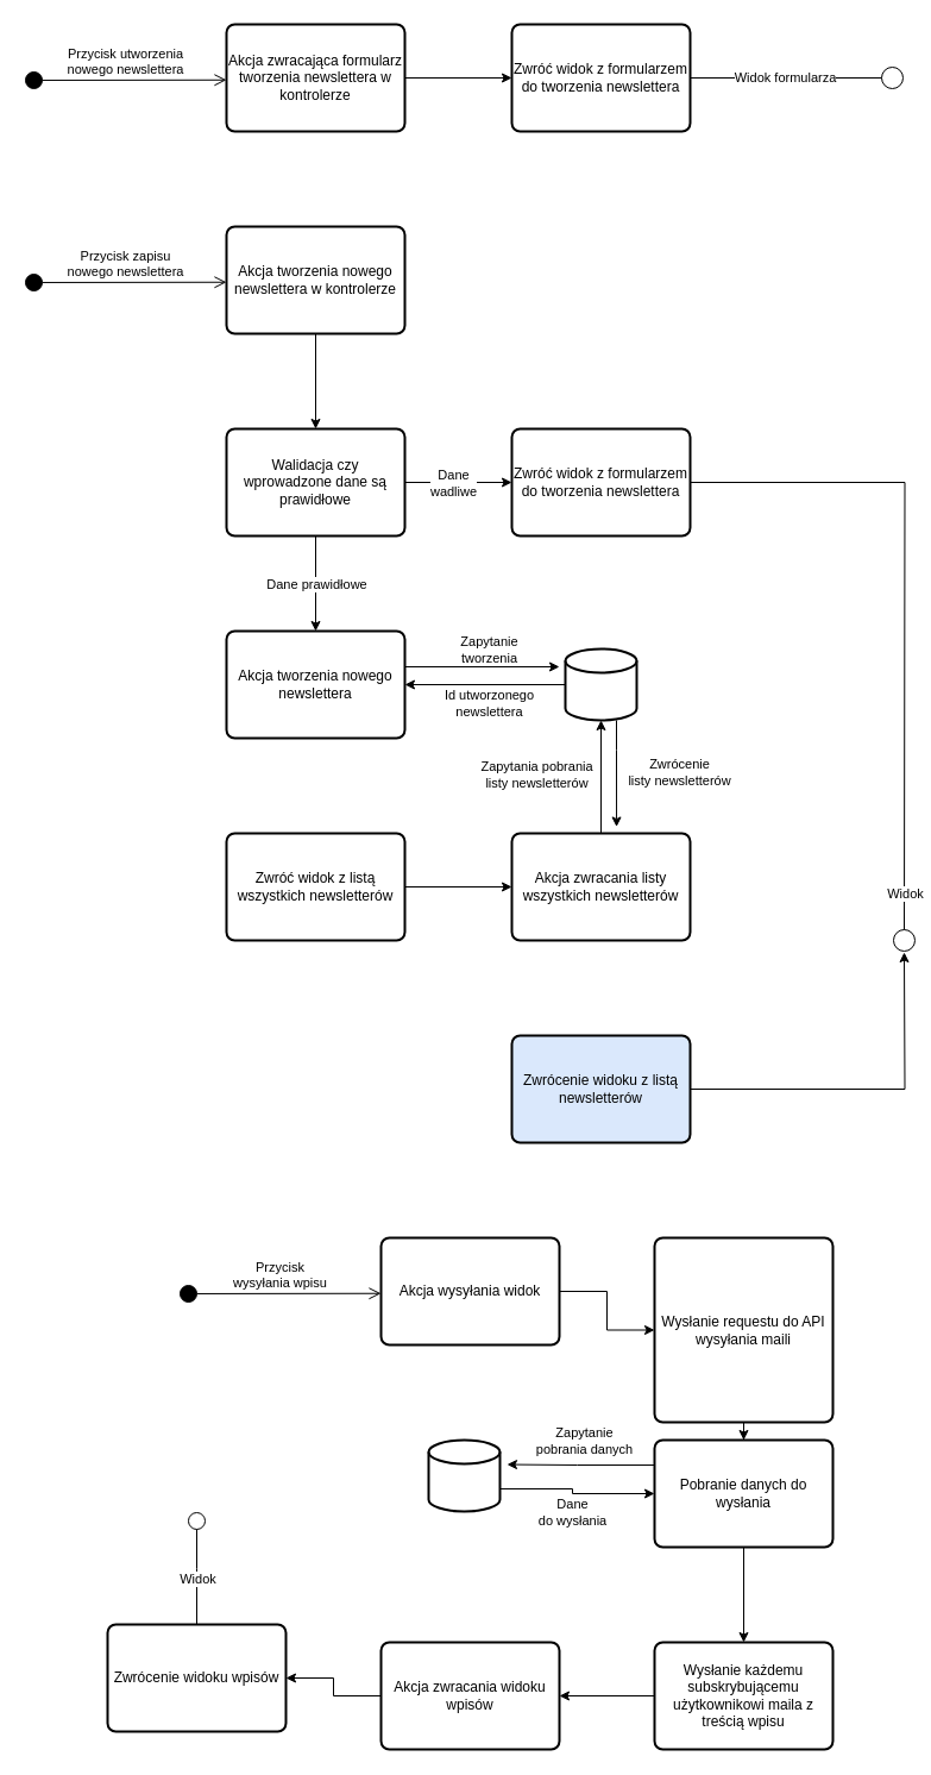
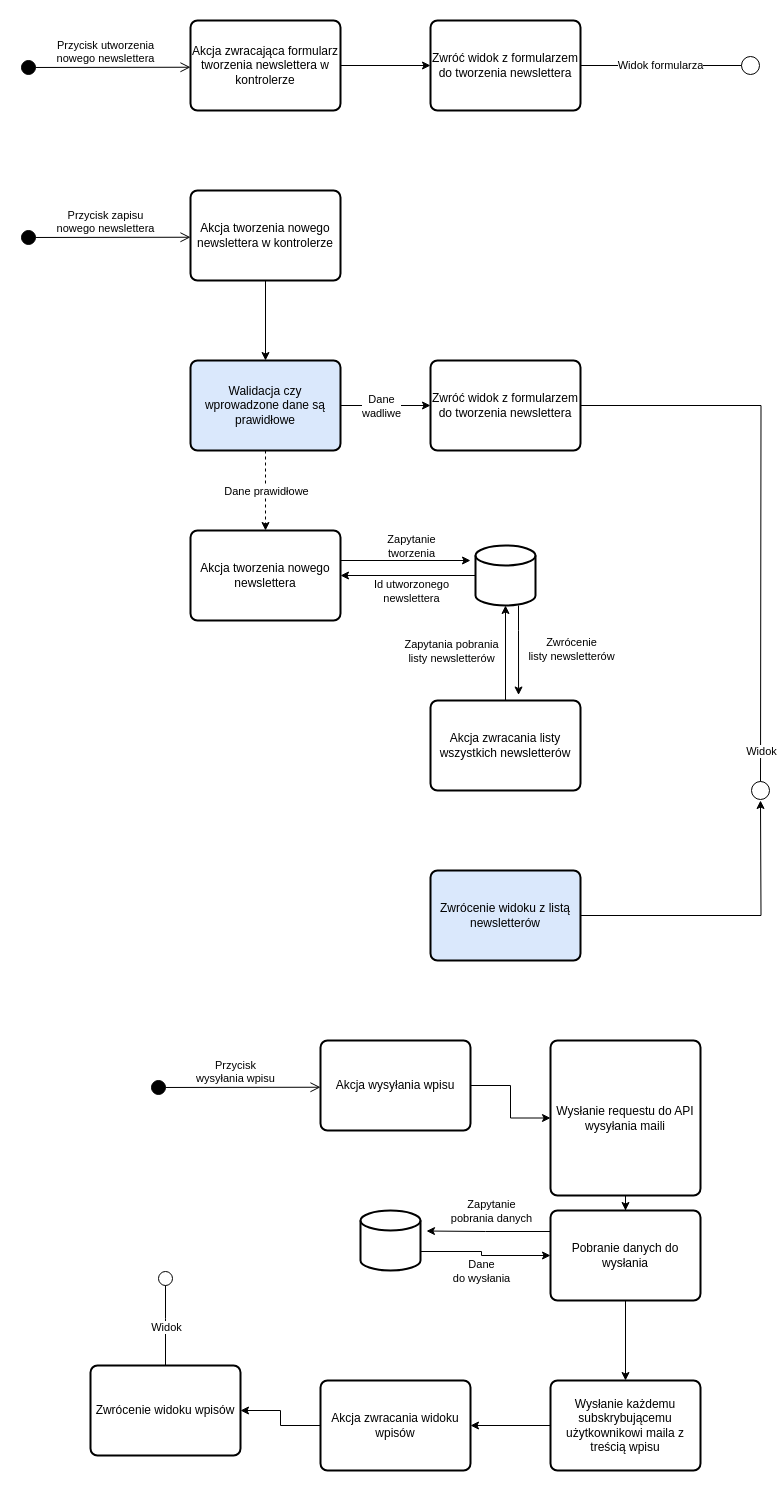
  <mxCell id="0" />
  <mxCell id="1" parent="0" />
  <mxCell id="2" value="Przycisk utworzenia&lt;br&gt;nowego newslettera" style="html=1;verticalAlign=bottom;startArrow=circle;startFill=1;endArrow=open;startSize=6;endSize=8;elbow=vertical;rounded=0;" edge="1" parent="1"><mxGeometry width="80" relative="1" as="geometry"><mxPoint x="20" y="67" as="sourcePoint" /><mxPoint x="190" y="66.739" as="targetPoint" /><mxPoint as="offset" /></mxGeometry></mxCell>
  <mxCell id="3" value="" style="edgeStyle=orthogonalEdgeStyle;rounded=0;orthogonalLoop=1;jettySize=auto;html=1;" edge="1" parent="1" source="4" target="7"><mxGeometry relative="1" as="geometry" /></mxCell>
  <mxCell id="4" value="Akcja zwracająca formularz tworzenia newslettera w kontrolerze" style="rounded=1;whiteSpace=wrap;html=1;absoluteArcSize=1;arcSize=14;strokeWidth=2;" vertex="1" parent="1"><mxGeometry x="190" y="20" width="150" height="90" as="geometry" /></mxCell>
  <mxCell id="5" style="edgeStyle=orthogonalEdgeStyle;rounded=0;orthogonalLoop=1;jettySize=auto;html=1;endArrow=oval;endFill=0;endSize=18;" edge="1" parent="1" source="7"><mxGeometry relative="1" as="geometry"><mxPoint x="750" y="65" as="targetPoint" /></mxGeometry></mxCell>
  <mxCell id="6" value="Widok formularza" style="edgeLabel;html=1;align=center;verticalAlign=middle;resizable=0;points=[];" vertex="1" connectable="0" parent="5"><mxGeometry x="-0.12" y="-4" relative="1" as="geometry"><mxPoint x="4" y="-5" as="offset" /></mxGeometry></mxCell>
  <mxCell id="7" value="Zwróć widok z formularzem do tworzenia newslettera" style="rounded=1;whiteSpace=wrap;html=1;absoluteArcSize=1;arcSize=14;strokeWidth=2;" vertex="1" parent="1"><mxGeometry x="430" y="20" width="150" height="90" as="geometry" /></mxCell>
  <mxCell id="8" value="Przycisk zapisu &lt;br&gt;nowego newslettera" style="html=1;verticalAlign=bottom;startArrow=circle;startFill=1;endArrow=open;startSize=6;endSize=8;elbow=vertical;rounded=0;" edge="1" parent="1"><mxGeometry width="80" relative="1" as="geometry"><mxPoint x="20" y="237" as="sourcePoint" /><mxPoint x="190" y="236.739" as="targetPoint" /><mxPoint as="offset" /></mxGeometry></mxCell>
  <mxCell id="9" value="" style="edgeStyle=orthogonalEdgeStyle;rounded=0;orthogonalLoop=1;jettySize=auto;html=1;" edge="1" parent="1" source="10" target="18"><mxGeometry relative="1" as="geometry" /></mxCell>
  <mxCell id="10" value="Akcja tworzenia nowego newslettera w kontrolerze" style="rounded=1;whiteSpace=wrap;html=1;absoluteArcSize=1;arcSize=14;strokeWidth=2;" vertex="1" parent="1"><mxGeometry x="190" y="190" width="150" height="90" as="geometry" /></mxCell>
  <mxCell id="11" style="edgeStyle=orthogonalEdgeStyle;rounded=0;orthogonalLoop=1;jettySize=auto;html=1;endArrow=oval;endFill=0;endSize=18;" edge="1" parent="1" source="13"><mxGeometry relative="1" as="geometry"><mxPoint x="760" y="790" as="targetPoint" /></mxGeometry></mxCell>
  <mxCell id="12" value="Widok" style="edgeLabel;html=1;align=center;verticalAlign=middle;resizable=0;points=[];" vertex="1" connectable="0" parent="11"><mxGeometry x="-0.12" y="-4" relative="1" as="geometry"><mxPoint x="4" y="277" as="offset" /></mxGeometry></mxCell>
  <mxCell id="13" value="Zwróć widok z formularzem do tworzenia newslettera" style="rounded=1;whiteSpace=wrap;html=1;absoluteArcSize=1;arcSize=14;strokeWidth=2;" vertex="1" parent="1"><mxGeometry x="430" y="360" width="150" height="90" as="geometry" /></mxCell>
  <mxCell id="14" style="edgeStyle=orthogonalEdgeStyle;rounded=0;orthogonalLoop=1;jettySize=auto;html=1;entryX=0;entryY=0.5;entryDx=0;entryDy=0;" edge="1" parent="1" source="18" target="13"><mxGeometry relative="1" as="geometry" /></mxCell>
  <mxCell id="15" value="Dane&lt;br&gt;wadliwe" style="edgeLabel;html=1;align=center;verticalAlign=middle;resizable=0;points=[];" vertex="1" connectable="0" parent="14"><mxGeometry x="0.111" y="-2" relative="1" as="geometry"><mxPoint x="-10" y="-2" as="offset" /></mxGeometry></mxCell>
- <mxCell id="16" value="" style="edgeStyle=orthogonalEdgeStyle;rounded=0;orthogonalLoop=1;jettySize=auto;html=1;" edge="1" parent="1" source="18" target="21"><mxGeometry relative="1" as="geometry" /></mxCell>
+ <mxCell id="16" value="" style="edgeStyle=orthogonalEdgeStyle;rounded=0;orthogonalLoop=1;jettySize=auto;html=1;dashed=1;" edge="1" parent="1" source="18" target="21"><mxGeometry relative="1" as="geometry" /></mxCell>
  <mxCell id="17" value="Dane prawidłowe" style="edgeLabel;html=1;align=center;verticalAlign=middle;resizable=0;points=[];" vertex="1" connectable="0" parent="16"><mxGeometry x="-0.3" y="-4" relative="1" as="geometry"><mxPoint x="4" y="12" as="offset" /></mxGeometry></mxCell>
- <mxCell id="18" value="Walidacja czy wprowadzone dane są prawidłowe" style="rounded=1;whiteSpace=wrap;html=1;absoluteArcSize=1;arcSize=14;strokeWidth=2;" vertex="1" parent="1"><mxGeometry x="190" y="360" width="150" height="90" as="geometry" /></mxCell>
+ <mxCell id="18" value="Walidacja czy wprowadzone dane są prawidłowe" style="rounded=1;whiteSpace=wrap;html=1;absoluteArcSize=1;arcSize=14;strokeWidth=2;fillColor=#dae8fc;" vertex="1" parent="1"><mxGeometry x="190" y="360" width="150" height="90" as="geometry" /></mxCell>
  <mxCell id="19" style="edgeStyle=orthogonalEdgeStyle;rounded=0;orthogonalLoop=1;jettySize=auto;html=1;" edge="1" parent="1"><mxGeometry relative="1" as="geometry"><mxPoint x="340" y="560" as="sourcePoint" /><mxPoint x="470" y="560" as="targetPoint" /></mxGeometry></mxCell>
  <mxCell id="20" value="Zapytanie&lt;br&gt;tworzenia" style="edgeLabel;html=1;align=center;verticalAlign=middle;resizable=0;points=[];" vertex="1" connectable="0" parent="19"><mxGeometry x="0.262" relative="1" as="geometry"><mxPoint x="-12" y="-15" as="offset" /></mxGeometry></mxCell>
  <mxCell id="21" value="Akcja tworzenia nowego newslettera" style="rounded=1;whiteSpace=wrap;html=1;absoluteArcSize=1;arcSize=14;strokeWidth=2;" vertex="1" parent="1"><mxGeometry x="190" y="530" width="150" height="90" as="geometry" /></mxCell>
  <mxCell id="22" style="edgeStyle=orthogonalEdgeStyle;rounded=0;orthogonalLoop=1;jettySize=auto;html=1;" edge="1" parent="1" source="26" target="21"><mxGeometry relative="1" as="geometry" /></mxCell>
  <mxCell id="23" value="Id utworzonego&lt;br&gt;newslettera" style="edgeLabel;html=1;align=center;verticalAlign=middle;resizable=0;points=[];" vertex="1" connectable="0" parent="22"><mxGeometry x="-0.333" y="2" relative="1" as="geometry"><mxPoint x="-20" y="13" as="offset" /></mxGeometry></mxCell>
  <mxCell id="24" style="edgeStyle=orthogonalEdgeStyle;rounded=0;orthogonalLoop=1;jettySize=auto;html=1;entryX=0.587;entryY=-0.061;entryDx=0;entryDy=0;entryPerimeter=0;" edge="1" parent="1" source="26" target="31"><mxGeometry relative="1" as="geometry"><Array as="points"><mxPoint x="518" y="630" /><mxPoint x="518" y="630" /></Array></mxGeometry></mxCell>
  <mxCell id="25" value="Zwrócenie &lt;br&gt;listy newsletterów" style="edgeLabel;html=1;align=center;verticalAlign=middle;resizable=0;points=[];" vertex="1" connectable="0" parent="24"><mxGeometry x="-0.028" y="1" relative="1" as="geometry"><mxPoint x="51" as="offset" /></mxGeometry></mxCell>
  <mxCell id="26" value="" style="strokeWidth=2;html=1;shape=mxgraph.flowchart.database;whiteSpace=wrap;" vertex="1" parent="1"><mxGeometry x="475" y="545" width="60" height="60" as="geometry" /></mxCell>
- <mxCell id="27" value="" style="edgeStyle=orthogonalEdgeStyle;rounded=0;orthogonalLoop=1;jettySize=auto;html=1;" edge="1" parent="1" source="28" target="31"><mxGeometry relative="1" as="geometry" /></mxCell>
- <mxCell id="28" value="Zwróć widok z listą wszystkich newsletterów" style="rounded=1;whiteSpace=wrap;html=1;absoluteArcSize=1;arcSize=14;strokeWidth=2;" vertex="1" parent="1"><mxGeometry x="190" y="700" width="150" height="90" as="geometry" /></mxCell>
  <mxCell id="29" style="edgeStyle=orthogonalEdgeStyle;rounded=0;orthogonalLoop=1;jettySize=auto;html=1;entryX=0.5;entryY=1;entryDx=0;entryDy=0;entryPerimeter=0;" edge="1" parent="1" source="31" target="26"><mxGeometry relative="1" as="geometry" /></mxCell>
  <mxCell id="30" value="Zapytania pobrania&lt;br&gt;listy newsletterów" style="edgeLabel;html=1;align=center;verticalAlign=middle;resizable=0;points=[];" vertex="1" connectable="0" parent="29"><mxGeometry x="0.168" y="2" relative="1" as="geometry"><mxPoint x="-53" y="5" as="offset" /></mxGeometry></mxCell>
  <mxCell id="31" value="Akcja zwracania listy wszystkich newsletterów" style="rounded=1;whiteSpace=wrap;html=1;absoluteArcSize=1;arcSize=14;strokeWidth=2;" vertex="1" parent="1"><mxGeometry x="430" y="700" width="150" height="90" as="geometry" /></mxCell>
  <mxCell id="32" style="edgeStyle=orthogonalEdgeStyle;rounded=0;orthogonalLoop=1;jettySize=auto;html=1;" edge="1" parent="1" source="33"><mxGeometry relative="1" as="geometry"><mxPoint x="760" y="800" as="targetPoint" /></mxGeometry></mxCell>
  <mxCell id="33" value="Zwrócenie widoku z listą newsletterów" style="rounded=1;whiteSpace=wrap;html=1;absoluteArcSize=1;arcSize=14;strokeWidth=2;fillColor=#dae8fc;" vertex="1" parent="1"><mxGeometry x="430" y="870" width="150" height="90" as="geometry" /></mxCell>
  <mxCell id="34" value="Przycisk &lt;br&gt;wysyłania wpisu" style="html=1;verticalAlign=bottom;startArrow=circle;startFill=1;endArrow=open;startSize=6;endSize=8;elbow=vertical;rounded=0;" edge="1" parent="1"><mxGeometry width="80" relative="1" as="geometry"><mxPoint x="150" y="1087" as="sourcePoint" /><mxPoint x="320" y="1086.739" as="targetPoint" /><mxPoint as="offset" /></mxGeometry></mxCell>
  <mxCell id="35" value="" style="edgeStyle=orthogonalEdgeStyle;rounded=0;orthogonalLoop=1;jettySize=auto;html=1;" edge="1" parent="1" source="36" target="38"><mxGeometry relative="1" as="geometry" /></mxCell>
- <mxCell id="36" value="Akcja wysyłania widok" style="rounded=1;whiteSpace=wrap;html=1;absoluteArcSize=1;arcSize=14;strokeWidth=2;" vertex="1" parent="1"><mxGeometry x="320" y="1040" width="150" height="90" as="geometry" /></mxCell>
+ <mxCell id="36" value="Akcja wysyłania wpisu" style="rounded=1;whiteSpace=wrap;html=1;absoluteArcSize=1;arcSize=14;strokeWidth=2;" vertex="1" parent="1"><mxGeometry x="320" y="1040" width="150" height="90" as="geometry" /></mxCell>
  <mxCell id="37" value="" style="edgeStyle=orthogonalEdgeStyle;rounded=0;orthogonalLoop=1;jettySize=auto;html=1;" edge="1" parent="1" source="38" target="42"><mxGeometry relative="1" as="geometry" /></mxCell>
  <mxCell id="38" value="Wysłanie requestu do API&lt;br&gt;wysyłania maili" style="rounded=1;whiteSpace=wrap;html=1;absoluteArcSize=1;arcSize=14;strokeWidth=2;" vertex="1" parent="1"><mxGeometry x="550" y="1040" width="150" height="155" as="geometry" /></mxCell>
  <mxCell id="39" style="edgeStyle=orthogonalEdgeStyle;rounded=0;orthogonalLoop=1;jettySize=auto;html=1;entryX=1.1;entryY=0.342;entryDx=0;entryDy=0;entryPerimeter=0;" edge="1" parent="1" source="42" target="45"><mxGeometry relative="1" as="geometry"><Array as="points"><mxPoint x="485" y="1231" /><mxPoint x="485" y="1231" /></Array></mxGeometry></mxCell>
  <mxCell id="40" value="Zapytanie&lt;br&gt;pobrania danych" style="edgeLabel;html=1;align=center;verticalAlign=middle;resizable=0;points=[];" vertex="1" connectable="0" parent="39"><mxGeometry x="-0.21" y="-4" relative="1" as="geometry"><mxPoint x="-11" y="-17" as="offset" /></mxGeometry></mxCell>
  <mxCell id="41" value="" style="edgeStyle=orthogonalEdgeStyle;rounded=0;orthogonalLoop=1;jettySize=auto;html=1;" edge="1" parent="1" source="42" target="47"><mxGeometry relative="1" as="geometry" /></mxCell>
  <mxCell id="42" value="Pobranie danych do wysłania" style="rounded=1;whiteSpace=wrap;html=1;absoluteArcSize=1;arcSize=14;strokeWidth=2;" vertex="1" parent="1"><mxGeometry x="550" y="1210" width="150" height="90" as="geometry" /></mxCell>
  <mxCell id="43" style="edgeStyle=orthogonalEdgeStyle;rounded=0;orthogonalLoop=1;jettySize=auto;html=1;entryX=0;entryY=0.5;entryDx=0;entryDy=0;" edge="1" parent="1" target="42"><mxGeometry relative="1" as="geometry"><mxPoint x="410" y="1250" as="sourcePoint" /><mxPoint x="540" y="1287.5" as="targetPoint" /><Array as="points"><mxPoint x="410" y="1251" /><mxPoint x="481" y="1251" /><mxPoint x="481" y="1255" /></Array></mxGeometry></mxCell>
  <mxCell id="44" value="Dane &lt;br&gt;do wysłania" style="edgeLabel;html=1;align=center;verticalAlign=middle;resizable=0;points=[];" vertex="1" connectable="0" parent="43"><mxGeometry x="0.269" y="1" relative="1" as="geometry"><mxPoint x="-17" y="16" as="offset" /></mxGeometry></mxCell>
  <mxCell id="45" value="" style="strokeWidth=2;html=1;shape=mxgraph.flowchart.database;whiteSpace=wrap;" vertex="1" parent="1"><mxGeometry x="360" y="1210" width="60" height="60" as="geometry" /></mxCell>
  <mxCell id="46" value="" style="edgeStyle=orthogonalEdgeStyle;rounded=0;orthogonalLoop=1;jettySize=auto;html=1;" edge="1" parent="1" source="47" target="49"><mxGeometry relative="1" as="geometry" /></mxCell>
  <mxCell id="47" value="Wysłanie każdemu subskrybującemu użytkownikowi maila z treścią wpisu" style="rounded=1;whiteSpace=wrap;html=1;absoluteArcSize=1;arcSize=14;strokeWidth=2;" vertex="1" parent="1"><mxGeometry x="550" y="1380" width="150" height="90" as="geometry" /></mxCell>
  <mxCell id="48" value="" style="edgeStyle=orthogonalEdgeStyle;rounded=0;orthogonalLoop=1;jettySize=auto;html=1;" edge="1" parent="1" source="49" target="52"><mxGeometry relative="1" as="geometry" /></mxCell>
  <mxCell id="49" value="Akcja zwracania widoku wpisów" style="rounded=1;whiteSpace=wrap;html=1;absoluteArcSize=1;arcSize=14;strokeWidth=2;" vertex="1" parent="1"><mxGeometry x="320" y="1380" width="150" height="90" as="geometry" /></mxCell>
  <mxCell id="50" value="" style="edgeStyle=orthogonalEdgeStyle;rounded=0;orthogonalLoop=1;jettySize=auto;html=1;endArrow=circle;endFill=0;" edge="1" parent="1" source="52"><mxGeometry relative="1" as="geometry"><mxPoint x="165" y="1270" as="targetPoint" /></mxGeometry></mxCell>
  <mxCell id="51" value="Widok" style="edgeLabel;html=1;align=center;verticalAlign=middle;resizable=0;points=[];" vertex="1" connectable="0" parent="50"><mxGeometry x="-0.18" y="-2" relative="1" as="geometry"><mxPoint x="-2" as="offset" /></mxGeometry></mxCell>
  <mxCell id="52" value="Zwrócenie widoku wpisów" style="rounded=1;whiteSpace=wrap;html=1;absoluteArcSize=1;arcSize=14;strokeWidth=2;" vertex="1" parent="1"><mxGeometry x="90" y="1365" width="150" height="90" as="geometry" /></mxCell>
